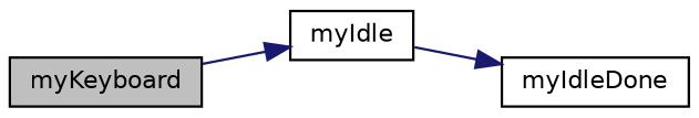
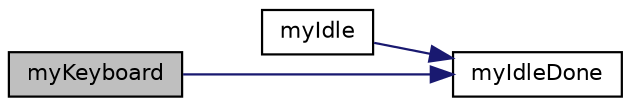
  digraph {
    rankdir=LR
    node [color=black fillcolor=white fontname=Helvetica fontsize=10 shape=record style=filled]
    edge [color=midnightblue fontname=Helvetica fontsize=10 labelfontname=Helvetica labelfontsize=10 style=solid]
    n1 [fillcolor=grey75 fontcolor=black height=0.2 label=myKeyboard width=0.4]
    n2 [height=0.2 label=myIdle width=0.4]
    n3 [height=0.2 label=myIdleDone width=0.4]
-   n1 -> n2
+   n1 -> n3
    n2 -> n3
  }
